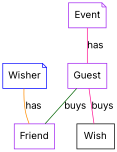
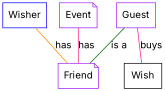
  graph {
    fontname=Inter
    node [color=purple fontname=Inter shape=box]
    edge [color=deeppink fontname=Inter]
-   n1 [color=blue label=Wisher shape=note]
-   n2 [label=Friend]
+   n1 [color=blue label=Wisher]
+   n2 [label=Friend shape=note]
    n3 [color=black label=Wish]
    n4 [label=Event shape=note]
    n5 [label=Guest]
    n1 -- n2 [color=darkorange label=has]
-   n4 -- n5 [label=has]
-   n5 -- n2 [color=darkgreen label=buys]
+   n4 -- n2 [label=has]
+   n5 -- n2 [color=darkgreen label="is a"]
    n5 -- n3 [label=buys]
  }
